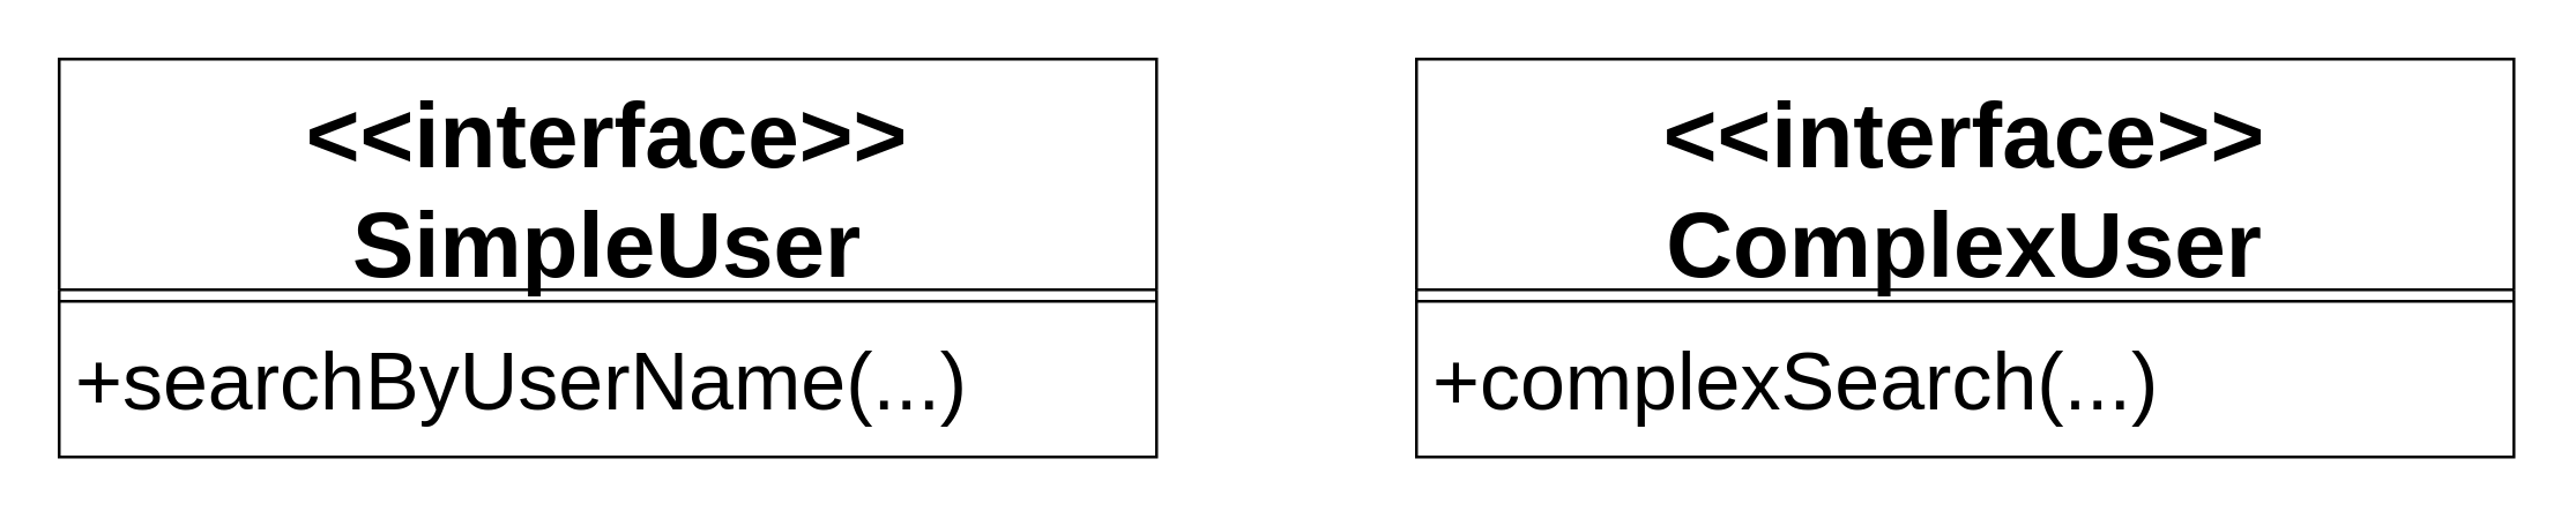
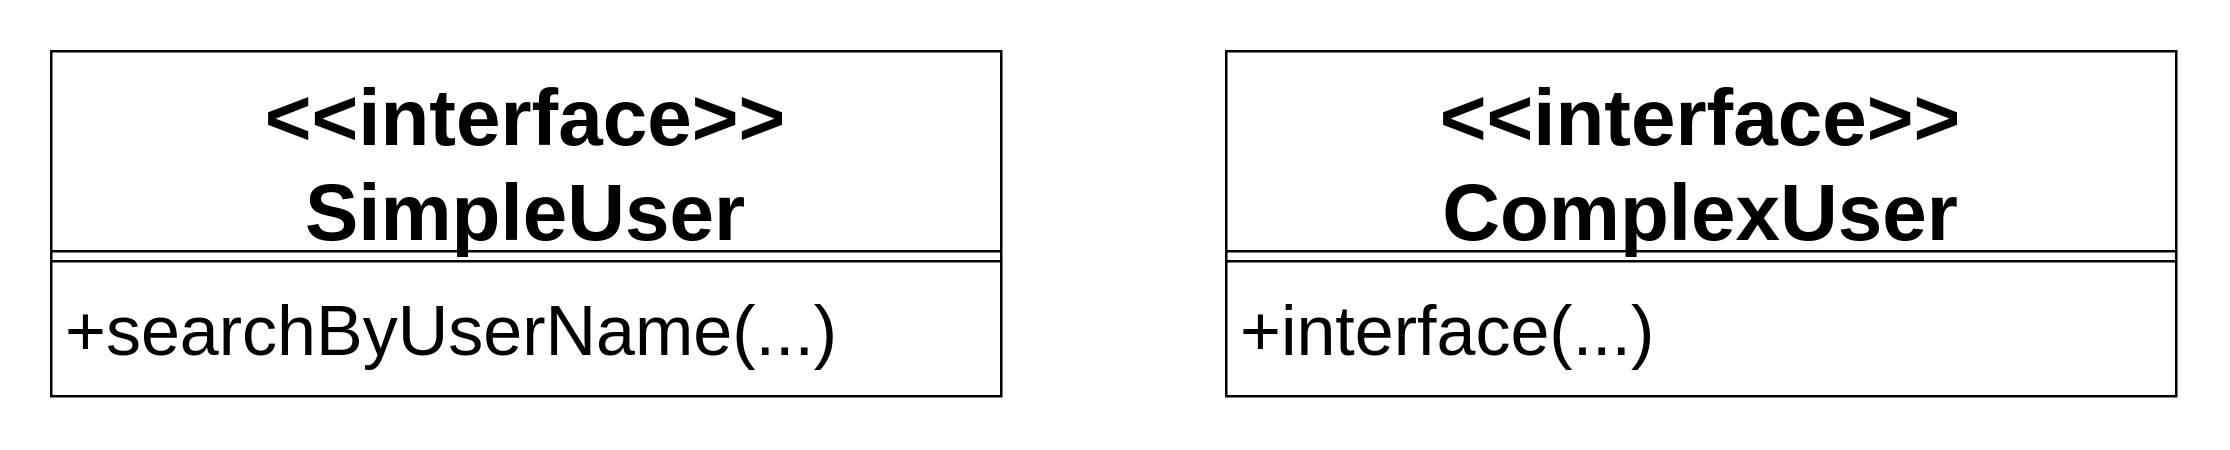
  <mxCell id="0" />
  <mxCell id="1" parent="0" />
  <mxCell id="2" value="&lt;&lt;interface&gt;&gt;&#10;SimpleUser" style="swimlane;fontStyle=1;align=center;verticalAlign=top;childLayout=stackLayout;horizontal=1;startSize=80;horizontalStack=0;resizeParent=1;resizeParentMax=0;resizeLast=0;collapsible=1;marginBottom=0;fontSize=32;" parent="1" vertex="1"><mxGeometry x="20" y="20" width="380" height="138" as="geometry" /></mxCell>
  <mxCell id="3" value="" style="line;strokeWidth=1;fillColor=none;align=left;verticalAlign=middle;spacingTop=-1;spacingLeft=3;spacingRight=3;rotatable=0;labelPosition=right;points=[];portConstraint=eastwest;" parent="2" vertex="1"><mxGeometry y="80" width="380" height="8" as="geometry" /></mxCell>
  <mxCell id="4" value="+searchByUserName(...)&#10;" style="text;strokeColor=none;fillColor=none;align=left;verticalAlign=top;spacingLeft=4;spacingRight=4;overflow=hidden;rotatable=0;points=[[0,0.5],[1,0.5]];portConstraint=eastwest;fontSize=28;" parent="2" vertex="1"><mxGeometry y="88" width="380" height="50" as="geometry" /></mxCell>
  <mxCell id="5" value="&lt;&lt;interface&gt;&gt;&#10;ComplexUser" style="swimlane;fontStyle=1;align=center;verticalAlign=top;childLayout=stackLayout;horizontal=1;startSize=80;horizontalStack=0;resizeParent=1;resizeParentMax=0;resizeLast=0;collapsible=1;marginBottom=0;fontSize=32;" parent="1" vertex="1"><mxGeometry x="490" y="20" width="380" height="138" as="geometry" /></mxCell>
  <mxCell id="6" value="" style="line;strokeWidth=1;fillColor=none;align=left;verticalAlign=middle;spacingTop=-1;spacingLeft=3;spacingRight=3;rotatable=0;labelPosition=right;points=[];portConstraint=eastwest;" parent="5" vertex="1"><mxGeometry y="80" width="380" height="8" as="geometry" /></mxCell>
- <mxCell id="7" value="+complexSearch(...)" style="text;strokeColor=none;fillColor=none;align=left;verticalAlign=top;spacingLeft=4;spacingRight=4;overflow=hidden;rotatable=0;points=[[0,0.5],[1,0.5]];portConstraint=eastwest;fontSize=28;" parent="5" vertex="1"><mxGeometry y="88" width="380" height="50" as="geometry" /></mxCell>
+ <mxCell id="7" value="+interface(...)" style="text;strokeColor=none;fillColor=none;align=left;verticalAlign=top;spacingLeft=4;spacingRight=4;overflow=hidden;rotatable=0;points=[[0,0.5],[1,0.5]];portConstraint=eastwest;fontSize=28;" parent="5" vertex="1"><mxGeometry y="88" width="380" height="50" as="geometry" /></mxCell>
